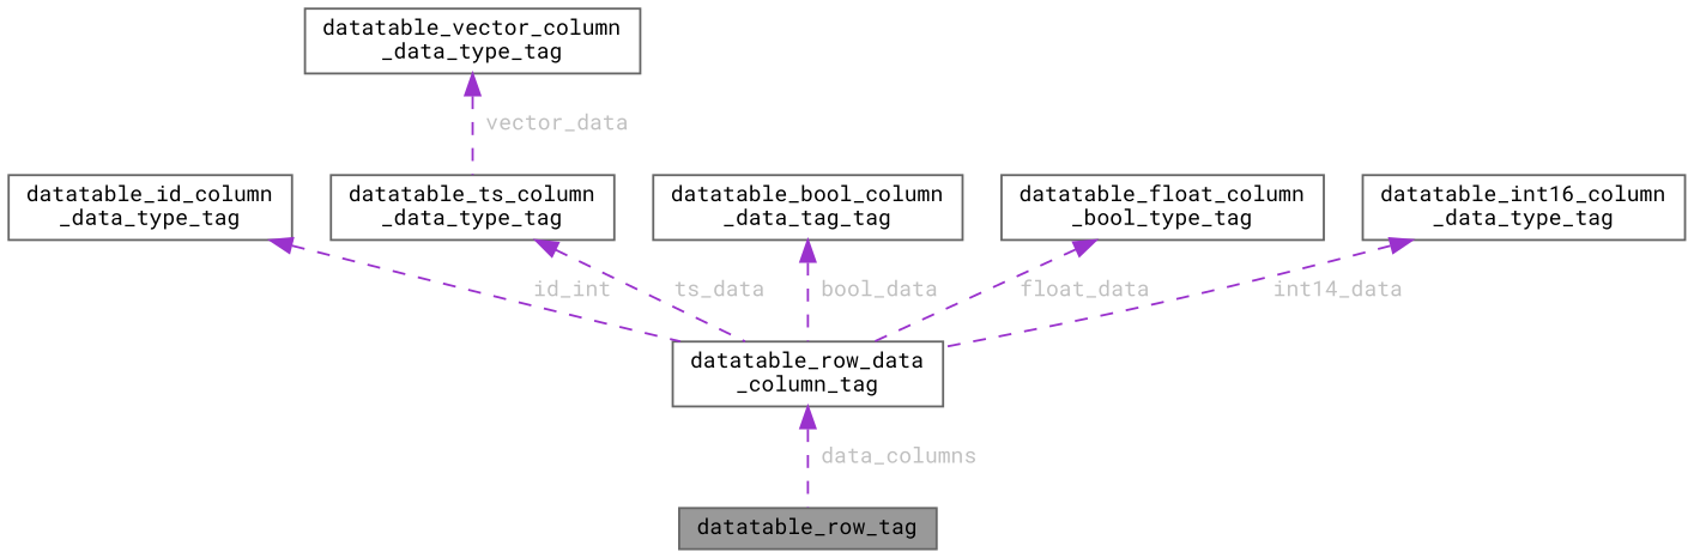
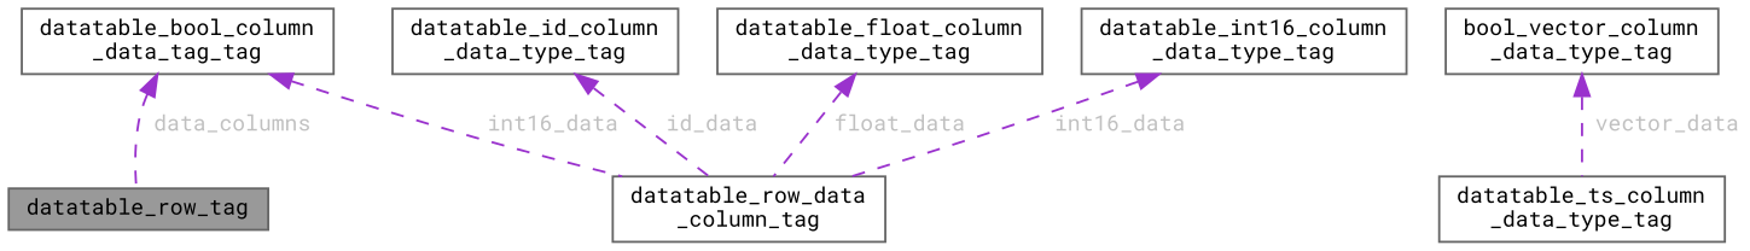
  digraph {
    fontname="Roboto Mono"
    rankdir=TB
    node [color=gray40 fillcolor=white fontname="Roboto Mono" fontsize=10 shape=box style=filled]
    edge [color=darkorchid3 dir=back fontcolor=grey fontname="Roboto Mono" fontsize=10 labelfontname=Helvetica labelfontsize=10 style=dashed]
    n1 [fillcolor=grey60 fontcolor=black height=0.2 label=datatable_row_tag width=0.4]
    n2 [height=0.2 label="datatable_row_data\l_column_tag" width=0.4]
    n3 [height=0.2 label="datatable_id_column\l_data_type_tag" width=0.4]
    n4 [height=0.2 label="datatable_ts_column\l_data_type_tag" width=0.4]
-   n5 [height=0.2 label="datatable_vector_column\l_data_type_tag" width=0.4]
+   n5 [height=0.2 label="bool_vector_column\l_data_type_tag" width=0.4]
    n6 [height=0.2 label="datatable_bool_column\l_data_tag_tag" width=0.4]
-   n7 [height=0.2 label="datatable_float_column\l_bool_type_tag" width=0.4]
+   n7 [height=0.2 label="datatable_float_column\l_data_type_tag" width=0.4]
    n8 [height=0.2 label="datatable_int16_column\l_data_type_tag" width=0.4]
-   n2 -> n1 [label=" data_columns"]
-   n3 -> n2 [label=" id_int"]
-   n4 -> n2 [label=" ts_data"]
+   n6 -> n1 [label=" data_columns"]
+   n3 -> n2 [label=" id_data"]
    n5 -> n4 [label=" vector_data"]
-   n6 -> n2 [label=" bool_data"]
+   n6 -> n2 [label=" int16_data"]
    n7 -> n2 [label=" float_data"]
-   n8 -> n2 [label=" int14_data"]
+   n8 -> n2 [label=" int16_data"]
  }
